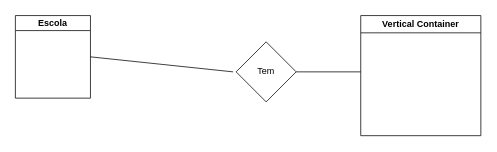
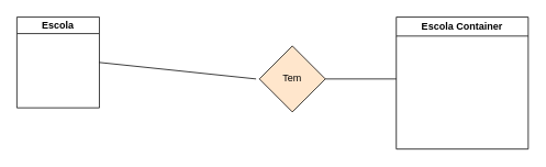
  <mxCell id="0" />
  <mxCell id="1" parent="0" />
  <mxCell id="2" value="Escola" style="swimlane;whiteSpace=wrap;html=1;startSize=20;" vertex="1" parent="1"><mxGeometry x="20" y="20" width="100" height="110" as="geometry" /></mxCell>
  <mxCell id="3" value="" style="endArrow=none;html=1;rounded=0;exitX=1;exitY=0.5;exitDx=0;exitDy=0;" edge="1" parent="1" source="2"><mxGeometry width="50" height="50" relative="1" as="geometry"><mxPoint x="330" y="340" as="sourcePoint" /><mxPoint x="310" y="95" as="targetPoint" /><Array as="points" /></mxGeometry></mxCell>
- <mxCell id="4" value="Vertical Container" style="swimlane;whiteSpace=wrap;html=1;" vertex="1" parent="1"><mxGeometry x="480" y="20" width="160" height="160" as="geometry" /></mxCell>
- <mxCell id="5" value="Tem" style="rhombus;whiteSpace=wrap;html=1;" vertex="1" parent="1"><mxGeometry x="314" y="55" width="80" height="80" as="geometry" /></mxCell>
+ <mxCell id="4" value="Escola Container" style="swimlane;whiteSpace=wrap;html=1;" vertex="1" parent="1"><mxGeometry x="480" y="20" width="160" height="160" as="geometry" /></mxCell>
+ <mxCell id="5" value="Tem" style="rhombus;whiteSpace=wrap;html=1;fillColor=#ffe6cc;" vertex="1" parent="1"><mxGeometry x="314" y="55" width="80" height="80" as="geometry" /></mxCell>
  <mxCell id="6" value="" style="endArrow=none;html=1;rounded=0;exitX=1;exitY=0.5;exitDx=0;exitDy=0;" edge="1" parent="1" source="5"><mxGeometry width="50" height="50" relative="1" as="geometry"><mxPoint x="330" y="340" as="sourcePoint" /><mxPoint x="480" y="95" as="targetPoint" /><Array as="points" /></mxGeometry></mxCell>
